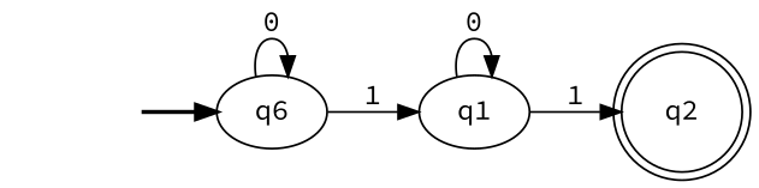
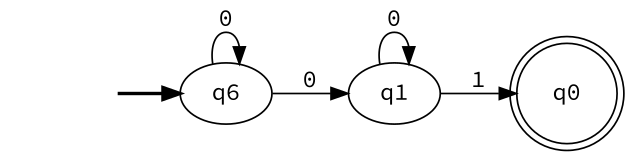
  digraph {
    fontname="Source Code Pro"
    rankdir=LR
    node [fontname="Source Code Pro"]
    edge [fontname="Source Code Pro"]
    fake [style=invisible]
    n2 [label=q6 root=true]
    q1
-   q2 [shape=doublecircle]
+   q2 [shape=doublecircle label=q0]
    fake -> n2 [style=bold]
    n2 -> n2 [label=0]
-   n2 -> q1 [label=1]
+   n2 -> q1 [label=0]
    q1 -> q1 [label=0]
    q1 -> q2 [label=1]
  }
